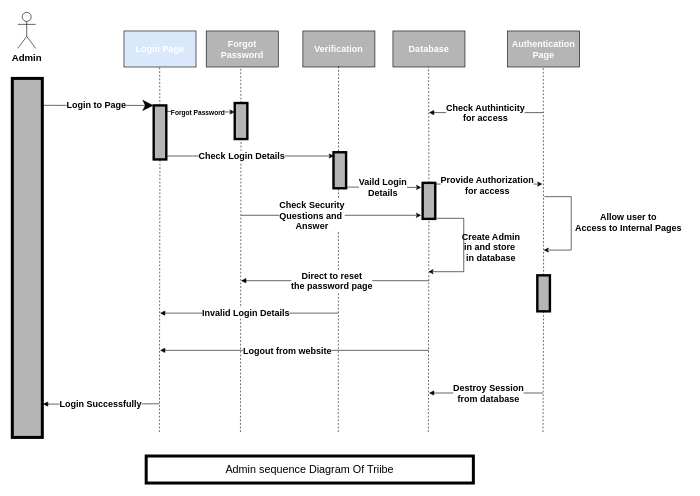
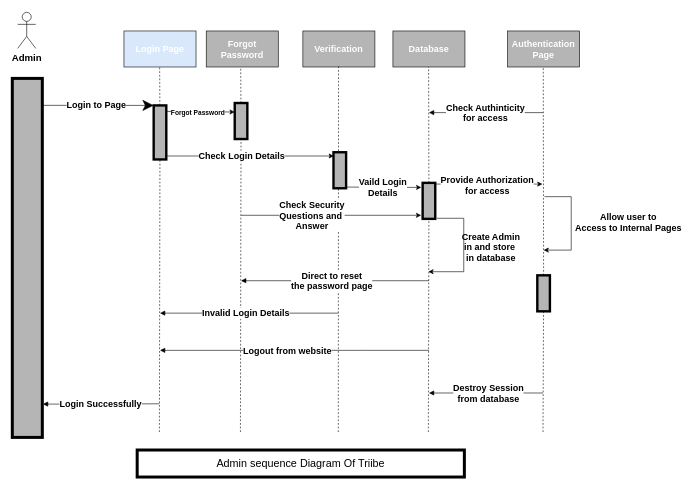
  <mxCell id="0" />
  <mxCell id="1" parent="0" />
  <mxCell id="2" value="" style="endArrow=none;dashed=1;html=1;rounded=0;fontSize=15;fontStyle=1" parent="1" target="23" edge="1"><mxGeometry width="50" height="50" relative="1" as="geometry"><mxPoint x="400" y="719" as="sourcePoint" /><mxPoint x="400.44" y="111" as="targetPoint" /></mxGeometry></mxCell>
  <mxCell id="3" style="edgeStyle=orthogonalEdgeStyle;rounded=0;orthogonalLoop=1;jettySize=auto;html=1;exitX=1;exitY=0.75;exitDx=0;exitDy=0;startArrow=block;startFill=1;endArrow=none;endFill=0;" parent="1" edge="1"><mxGeometry relative="1" as="geometry"><mxPoint x="265" y="672" as="targetPoint" /><mxPoint x="71" y="672.5" as="sourcePoint" /><Array as="points"><mxPoint x="168" y="672" /><mxPoint x="265" y="672" /></Array></mxGeometry></mxCell>
  <mxCell id="4" value="Login Successfully" style="edgeLabel;html=1;align=center;verticalAlign=middle;resizable=0;points=[];fontSize=15;fontStyle=1" parent="3" vertex="1" connectable="0"><mxGeometry x="-0.083" y="2" relative="1" as="geometry"><mxPoint x="6" y="1" as="offset" /></mxGeometry></mxCell>
  <mxCell id="5" value="" style="whiteSpace=wrap;html=1;strokeWidth=5;fillColor=#B5B5B5;" parent="1" vertex="1"><mxGeometry x="20" y="130" width="50" height="598" as="geometry" /></mxCell>
  <mxCell id="6" value="&lt;font style=&quot;font-size: 16px&quot;&gt;&lt;b&gt;Admin&lt;/b&gt;&lt;/font&gt;" style="shape=umlActor;verticalLabelPosition=bottom;verticalAlign=top;html=1;outlineConnect=0;" parent="1" vertex="1"><mxGeometry x="29" y="20" width="30" height="60" as="geometry" /></mxCell>
  <mxCell id="7" value="Login Page" style="rounded=0;whiteSpace=wrap;html=1;fillColor=#dae8fc;fontColor=#FFFFFF;fontSize=15;fontStyle=1;" parent="1" vertex="1"><mxGeometry x="206" y="51" width="120" height="60" as="geometry" /></mxCell>
  <mxCell id="8" value="Forgot Password" style="rounded=0;whiteSpace=wrap;html=1;fillColor=#B5B5B5;fontColor=#FFFFFF;fontSize=15;fontStyle=1" parent="1" vertex="1"><mxGeometry x="343" y="51" width="120" height="60" as="geometry" /></mxCell>
  <mxCell id="9" value="Database" style="rounded=0;whiteSpace=wrap;html=1;fillColor=#B5B5B5;fontColor=#FFFFFF;fontSize=15;fontStyle=1" parent="1" vertex="1"><mxGeometry x="654" y="51" width="120" height="60" as="geometry" /></mxCell>
  <mxCell id="10" value="Verification" style="rounded=0;whiteSpace=wrap;html=1;fillColor=#B5B5B5;fontColor=#FFFFFF;fontSize=15;fontStyle=1" parent="1" vertex="1"><mxGeometry x="504" y="51" width="120" height="60" as="geometry" /></mxCell>
  <mxCell id="11" value="" style="endArrow=none;dashed=1;html=1;rounded=0;targetPerimeterSpacing=1;startArrow=none;" parent="1" source="19" edge="1"><mxGeometry width="50" height="50" relative="1" as="geometry"><mxPoint x="265" y="719" as="sourcePoint" /><mxPoint x="265.44" y="111" as="targetPoint" /></mxGeometry></mxCell>
  <mxCell id="12" value="" style="endArrow=none;dashed=1;html=1;rounded=0;targetPerimeterSpacing=1;startArrow=none;" parent="1" source="23" edge="1"><mxGeometry width="50" height="50" relative="1" as="geometry"><mxPoint x="400" y="719" as="sourcePoint" /><mxPoint x="400.44" y="111" as="targetPoint" /></mxGeometry></mxCell>
  <mxCell id="13" value="" style="endArrow=none;dashed=1;html=1;rounded=0;targetPerimeterSpacing=1;" parent="1" edge="1"><mxGeometry width="50" height="50" relative="1" as="geometry"><mxPoint x="563" y="719" as="sourcePoint" /><mxPoint x="563.44" y="108" as="targetPoint" /></mxGeometry></mxCell>
  <mxCell id="14" value="" style="endArrow=none;dashed=1;html=1;rounded=0;targetPerimeterSpacing=1;startArrow=none;" parent="1" source="27" edge="1"><mxGeometry width="50" height="50" relative="1" as="geometry"><mxPoint x="713" y="719" as="sourcePoint" /><mxPoint x="713.44" y="111" as="targetPoint" /></mxGeometry></mxCell>
  <mxCell id="15" style="edgeStyle=orthogonalEdgeStyle;rounded=0;orthogonalLoop=1;jettySize=auto;html=1;entryX=0;entryY=0.25;entryDx=0;entryDy=0;fontSize=15;fontStyle=1" parent="1" target="23" edge="1"><mxGeometry relative="1" as="geometry"><mxPoint x="276.5" y="185" as="sourcePoint" /><mxPoint x="369" y="187" as="targetPoint" /></mxGeometry></mxCell>
  <mxCell id="16" value="&lt;font style=&quot;font-size: 11px;&quot;&gt;Forgot Password&lt;/font&gt;" style="edgeLabel;html=1;align=center;verticalAlign=middle;resizable=0;points=[];fontSize=15;fontStyle=1" parent="15" vertex="1" connectable="0"><mxGeometry x="-0.303" relative="1" as="geometry"><mxPoint x="12" as="offset" /></mxGeometry></mxCell>
  <mxCell id="17" style="edgeStyle=orthogonalEdgeStyle;rounded=0;orthogonalLoop=1;jettySize=auto;html=1;entryX=0.033;entryY=0.104;entryDx=0;entryDy=0;entryPerimeter=0;exitX=1.071;exitY=0.936;exitDx=0;exitDy=0;exitPerimeter=0;fontSize=15;fontStyle=1" parent="1" source="19" target="26" edge="1"><mxGeometry relative="1" as="geometry"><mxPoint x="328" y="259" as="sourcePoint" /></mxGeometry></mxCell>
  <mxCell id="18" value="Check Login Details" style="edgeLabel;html=1;align=center;verticalAlign=middle;resizable=0;points=[];fontSize=15;fontStyle=1" parent="17" vertex="1" connectable="0"><mxGeometry x="0.123" y="-3" relative="1" as="geometry"><mxPoint x="-32" y="-4" as="offset" /></mxGeometry></mxCell>
  <mxCell id="19" value="" style="whiteSpace=wrap;html=1;fillColor=#B5B5B5;strokeWidth=4;fontSize=15;fontStyle=1" parent="1" vertex="1"><mxGeometry x="255.5" y="175" width="21" height="90" as="geometry" /></mxCell>
  <mxCell id="20" value="" style="endArrow=none;dashed=1;html=1;rounded=0;fontSize=15;fontStyle=1" parent="1" target="19" edge="1"><mxGeometry width="50" height="50" relative="1" as="geometry"><mxPoint x="265" y="719" as="sourcePoint" /><mxPoint x="265.44" y="111" as="targetPoint" /></mxGeometry></mxCell>
  <mxCell id="21" value="" style="endArrow=classic;html=1;rounded=0;endSize=16;targetPerimeterSpacing=0;entryX=0;entryY=0;entryDx=0;entryDy=0;exitX=1.002;exitY=0.075;exitDx=0;exitDy=0;exitPerimeter=0;" parent="1" source="5" target="19" edge="1"><mxGeometry width="50" height="50" relative="1" as="geometry"><mxPoint x="73" y="161" as="sourcePoint" /><mxPoint x="301" y="396" as="targetPoint" /></mxGeometry></mxCell>
  <mxCell id="22" value="&lt;font style=&quot;font-size: 15px;&quot;&gt;Login to Page&lt;/font&gt;" style="edgeLabel;html=1;align=center;verticalAlign=middle;resizable=0;points=[];fontSize=15;fontStyle=1" parent="21" vertex="1" connectable="0"><mxGeometry x="-0.152" relative="1" as="geometry"><mxPoint x="10" y="-1" as="offset" /></mxGeometry></mxCell>
  <mxCell id="23" value="" style="whiteSpace=wrap;html=1;fillColor=#B5B5B5;strokeWidth=4;fontSize=15;fontStyle=1" parent="1" vertex="1"><mxGeometry x="390.5" y="171" width="21" height="60" as="geometry" /></mxCell>
  <mxCell id="24" style="rounded=0;orthogonalLoop=1;jettySize=auto;html=1;entryX=-0.11;entryY=0.127;entryDx=0;entryDy=0;startArrow=none;startFill=0;endArrow=classic;endFill=1;entryPerimeter=0;fontSize=15;fontStyle=1" parent="1" target="27" edge="1"><mxGeometry relative="1" as="geometry"><mxPoint x="576" y="311" as="sourcePoint" /></mxGeometry></mxCell>
  <mxCell id="25" value="Vaild Login &lt;br style=&quot;font-size: 15px;&quot;&gt;Details" style="edgeLabel;html=1;align=center;verticalAlign=middle;resizable=0;points=[];fontSize=15;fontStyle=1" parent="24" vertex="1" connectable="0"><mxGeometry x="0.176" y="1" relative="1" as="geometry"><mxPoint x="-14" as="offset" /></mxGeometry></mxCell>
  <mxCell id="26" value="" style="whiteSpace=wrap;html=1;fillColor=#B5B5B5;strokeWidth=4;fontSize=15;fontStyle=1" parent="1" vertex="1"><mxGeometry x="555" y="253" width="21" height="60" as="geometry" /></mxCell>
  <mxCell id="27" value="" style="whiteSpace=wrap;html=1;fillColor=#B5B5B5;strokeWidth=4;fontSize=15;fontStyle=1" parent="1" vertex="1"><mxGeometry x="703.5" y="304" width="21" height="60" as="geometry" /></mxCell>
  <mxCell id="28" value="" style="endArrow=none;dashed=1;html=1;rounded=0;fontSize=15;fontStyle=1" parent="1" target="27" edge="1"><mxGeometry width="50" height="50" relative="1" as="geometry"><mxPoint x="713" y="719" as="sourcePoint" /><mxPoint x="713.44" y="111" as="targetPoint" /></mxGeometry></mxCell>
- <mxCell id="29" value="&lt;font style=&quot;font-size: 18px;&quot; color=&quot;#000000&quot;&gt;Admin sequence Diagram Of Triibe&lt;/font&gt;" style="rounded=0;whiteSpace=wrap;html=1;fontSize=15;fontColor=#FFFFFF;strokeWidth=5;fillColor=none;labelBackgroundColor=none;" parent="1" vertex="1"><mxGeometry x="243" y="759" width="545" height="45" as="geometry" /></mxCell>
+ <mxCell id="29" value="&lt;font style=&quot;font-size: 18px;&quot; color=&quot;#000000&quot;&gt;Admin sequence Diagram Of Triibe&lt;/font&gt;" style="rounded=0;whiteSpace=wrap;html=1;fontSize=15;fontColor=#FFFFFF;strokeWidth=5;fillColor=none;labelBackgroundColor=none;" parent="1" vertex="1"><mxGeometry x="228" y="749" width="545" height="45" as="geometry" /></mxCell>
  <mxCell id="30" value="Authentication&lt;br&gt;Page" style="rounded=0;whiteSpace=wrap;html=1;fillColor=#B5B5B5;fontColor=#FFFFFF;fontSize=15;fontStyle=1" parent="1" vertex="1"><mxGeometry x="845" y="51" width="120" height="60" as="geometry" /></mxCell>
  <mxCell id="31" value="" style="endArrow=none;dashed=1;html=1;rounded=0;targetPerimeterSpacing=1;startArrow=none;" parent="1" source="33" edge="1"><mxGeometry width="50" height="50" relative="1" as="geometry"><mxPoint x="904" y="719" as="sourcePoint" /><mxPoint x="904.44" y="111" as="targetPoint" /></mxGeometry></mxCell>
  <mxCell id="32" style="edgeStyle=orthogonalEdgeStyle;rounded=0;orthogonalLoop=1;jettySize=auto;html=1;exitX=1;exitY=0.25;exitDx=0;exitDy=0;startArrow=none;startFill=0;endArrow=classic;endFill=1;fontSize=15;fontStyle=1" parent="1" edge="1"><mxGeometry relative="1" as="geometry"><mxPoint x="905" y="416" as="targetPoint" /><mxPoint x="906.5" y="327" as="sourcePoint" /><Array as="points"><mxPoint x="951" y="327" /><mxPoint x="951" y="416" /></Array></mxGeometry></mxCell>
  <mxCell id="33" value="" style="whiteSpace=wrap;html=1;fillColor=#B5B5B5;strokeWidth=4;fontSize=15;fontStyle=1" parent="1" vertex="1"><mxGeometry x="894.5" y="458" width="21" height="60" as="geometry" /></mxCell>
  <mxCell id="34" value="" style="endArrow=none;dashed=1;html=1;rounded=0;fontSize=15;fontStyle=1" parent="1" target="33" edge="1"><mxGeometry width="50" height="50" relative="1" as="geometry"><mxPoint x="904" y="719" as="sourcePoint" /><mxPoint x="904.44" y="111" as="targetPoint" /></mxGeometry></mxCell>
  <mxCell id="35" style="edgeStyle=orthogonalEdgeStyle;rounded=0;orthogonalLoop=1;jettySize=auto;html=1;startArrow=block;startFill=1;endArrow=none;endFill=0;fontSize=15;fontStyle=1" parent="1" edge="1"><mxGeometry relative="1" as="geometry"><mxPoint x="563" y="521" as="targetPoint" /><mxPoint x="266" y="521" as="sourcePoint" /><Array as="points"><mxPoint x="466" y="521" /><mxPoint x="563" y="521" /></Array></mxGeometry></mxCell>
  <mxCell id="36" value="Invalid Login Details" style="edgeLabel;html=1;align=center;verticalAlign=middle;resizable=0;points=[];fontSize=15;fontStyle=1" parent="35" vertex="1" connectable="0"><mxGeometry x="-0.083" y="2" relative="1" as="geometry"><mxPoint x="6" y="1" as="offset" /></mxGeometry></mxCell>
  <mxCell id="37" style="edgeStyle=orthogonalEdgeStyle;rounded=0;orthogonalLoop=1;jettySize=auto;html=1;startArrow=block;startFill=1;endArrow=none;endFill=0;fontSize=15;fontStyle=1" parent="1" edge="1"><mxGeometry relative="1" as="geometry"><mxPoint x="714" y="583" as="targetPoint" /><mxPoint x="266" y="583" as="sourcePoint" /><Array as="points"><mxPoint x="602" y="583" /><mxPoint x="699" y="583" /></Array></mxGeometry></mxCell>
  <mxCell id="38" value="Logout from website" style="edgeLabel;html=1;align=center;verticalAlign=middle;resizable=0;points=[];fontSize=15;fontStyle=1" parent="37" vertex="1" connectable="0"><mxGeometry x="-0.083" y="2" relative="1" as="geometry"><mxPoint x="6" y="1" as="offset" /></mxGeometry></mxCell>
  <mxCell id="39" style="edgeStyle=orthogonalEdgeStyle;rounded=0;orthogonalLoop=1;jettySize=auto;html=1;startArrow=block;startFill=1;endArrow=none;endFill=0;fontSize=15;fontStyle=1" parent="1" edge="1"><mxGeometry relative="1" as="geometry"><mxPoint x="904" y="187" as="targetPoint" /><mxPoint x="714" y="187" as="sourcePoint" /><Array as="points"><mxPoint x="763" y="187" /><mxPoint x="860" y="187" /></Array></mxGeometry></mxCell>
  <mxCell id="40" value="Check Authinticity &lt;br style=&quot;font-size: 15px;&quot;&gt;for access" style="edgeLabel;html=1;align=center;verticalAlign=middle;resizable=0;points=[];fontSize=15;fontStyle=1" parent="39" vertex="1" connectable="0"><mxGeometry x="-0.083" y="2" relative="1" as="geometry"><mxPoint x="6" y="1" as="offset" /></mxGeometry></mxCell>
  <mxCell id="41" style="edgeStyle=orthogonalEdgeStyle;rounded=0;orthogonalLoop=1;jettySize=auto;html=1;exitX=1.071;exitY=0.936;exitDx=0;exitDy=0;exitPerimeter=0;fontSize=15;fontStyle=1" parent="1" edge="1"><mxGeometry relative="1" as="geometry"><mxPoint x="724.501" y="306" as="sourcePoint" /><mxPoint x="903" y="306" as="targetPoint" /></mxGeometry></mxCell>
  <mxCell id="42" value="Provide Authorization &lt;br style=&quot;font-size: 15px;&quot;&gt;for access" style="edgeLabel;html=1;align=center;verticalAlign=middle;resizable=0;points=[];fontSize=15;fontStyle=1" parent="41" vertex="1" connectable="0"><mxGeometry x="0.123" y="-3" relative="1" as="geometry"><mxPoint x="-14" y="-2" as="offset" /></mxGeometry></mxCell>
  <mxCell id="43" value="Allow user to&amp;nbsp;&lt;br style=&quot;font-size: 15px;&quot;&gt;Access to Internal Pages&amp;nbsp;" style="text;html=1;resizable=0;autosize=1;align=center;verticalAlign=middle;points=[];fillColor=none;strokeColor=none;rounded=0;fontSize=15;fontStyle=1" parent="1" vertex="1"><mxGeometry x="952" y="349" width="192" height="40" as="geometry" /></mxCell>
  <mxCell id="44" style="edgeStyle=orthogonalEdgeStyle;rounded=0;orthogonalLoop=1;jettySize=auto;html=1;exitX=1;exitY=0.25;exitDx=0;exitDy=0;startArrow=none;startFill=0;endArrow=classic;endFill=1;fontSize=15;fontStyle=1" parent="1" edge="1"><mxGeometry relative="1" as="geometry"><mxPoint x="713" y="452" as="targetPoint" /><mxPoint x="727.5" y="363" as="sourcePoint" /><Array as="points"><mxPoint x="772" y="363" /><mxPoint x="772" y="452" /></Array></mxGeometry></mxCell>
  <mxCell id="45" value="Create Admin&lt;br style=&quot;font-size: 15px;&quot;&gt;in and store&amp;nbsp;&lt;br style=&quot;font-size: 15px;&quot;&gt;in database" style="text;html=1;resizable=0;autosize=1;align=center;verticalAlign=middle;points=[];fillColor=none;strokeColor=none;rounded=0;fontSize=15;fontStyle=1" parent="1" vertex="1"><mxGeometry x="758" y="382" width="118" height="58" as="geometry" /></mxCell>
  <mxCell id="46" style="edgeStyle=orthogonalEdgeStyle;rounded=0;orthogonalLoop=1;jettySize=auto;html=1;exitX=1.071;exitY=0.936;exitDx=0;exitDy=0;exitPerimeter=0;fontSize=15;fontStyle=1" parent="1" edge="1"><mxGeometry relative="1" as="geometry"><mxPoint x="401.001" y="358" as="sourcePoint" /><mxPoint x="701" y="358" as="targetPoint" /></mxGeometry></mxCell>
  <mxCell id="47" value="Check Security&lt;br style=&quot;font-size: 15px;&quot;&gt;Questions and&amp;nbsp;&lt;br style=&quot;font-size: 15px;&quot;&gt;Answer" style="edgeLabel;html=1;align=center;verticalAlign=middle;resizable=0;points=[];fontSize=15;fontStyle=1" parent="46" vertex="1" connectable="0"><mxGeometry x="0.123" y="-3" relative="1" as="geometry"><mxPoint x="-51" y="-4" as="offset" /></mxGeometry></mxCell>
  <mxCell id="48" style="edgeStyle=orthogonalEdgeStyle;rounded=0;orthogonalLoop=1;jettySize=auto;html=1;startArrow=block;startFill=1;endArrow=none;endFill=0;fontSize=15;fontStyle=1" parent="1" edge="1"><mxGeometry relative="1" as="geometry"><mxPoint x="714" y="467" as="targetPoint" /><mxPoint x="401" y="467" as="sourcePoint" /><Array as="points"><mxPoint x="403" y="467" /></Array></mxGeometry></mxCell>
  <mxCell id="49" value="Direct to reset &lt;br style=&quot;font-size: 15px;&quot;&gt;the password page" style="edgeLabel;html=1;align=center;verticalAlign=middle;resizable=0;points=[];fontSize=15;fontStyle=1" parent="48" vertex="1" connectable="0"><mxGeometry x="-0.083" y="2" relative="1" as="geometry"><mxPoint x="6" y="1" as="offset" /></mxGeometry></mxCell>
  <mxCell id="50" style="edgeStyle=orthogonalEdgeStyle;rounded=0;orthogonalLoop=1;jettySize=auto;html=1;startArrow=block;startFill=1;endArrow=none;endFill=0;fontSize=15;fontStyle=1" parent="1" edge="1"><mxGeometry relative="1" as="geometry"><mxPoint x="904" y="654.04" as="targetPoint" /><mxPoint x="714" y="654.04" as="sourcePoint" /><Array as="points"><mxPoint x="763" y="654.04" /><mxPoint x="860" y="654.04" /></Array></mxGeometry></mxCell>
  <mxCell id="51" value="Destroy Session &lt;br style=&quot;font-size: 15px;&quot;&gt;from database" style="edgeLabel;html=1;align=center;verticalAlign=middle;resizable=0;points=[];fontSize=15;fontStyle=1" parent="50" vertex="1" connectable="0"><mxGeometry x="-0.083" y="2" relative="1" as="geometry"><mxPoint x="11" y="1" as="offset" /></mxGeometry></mxCell>
